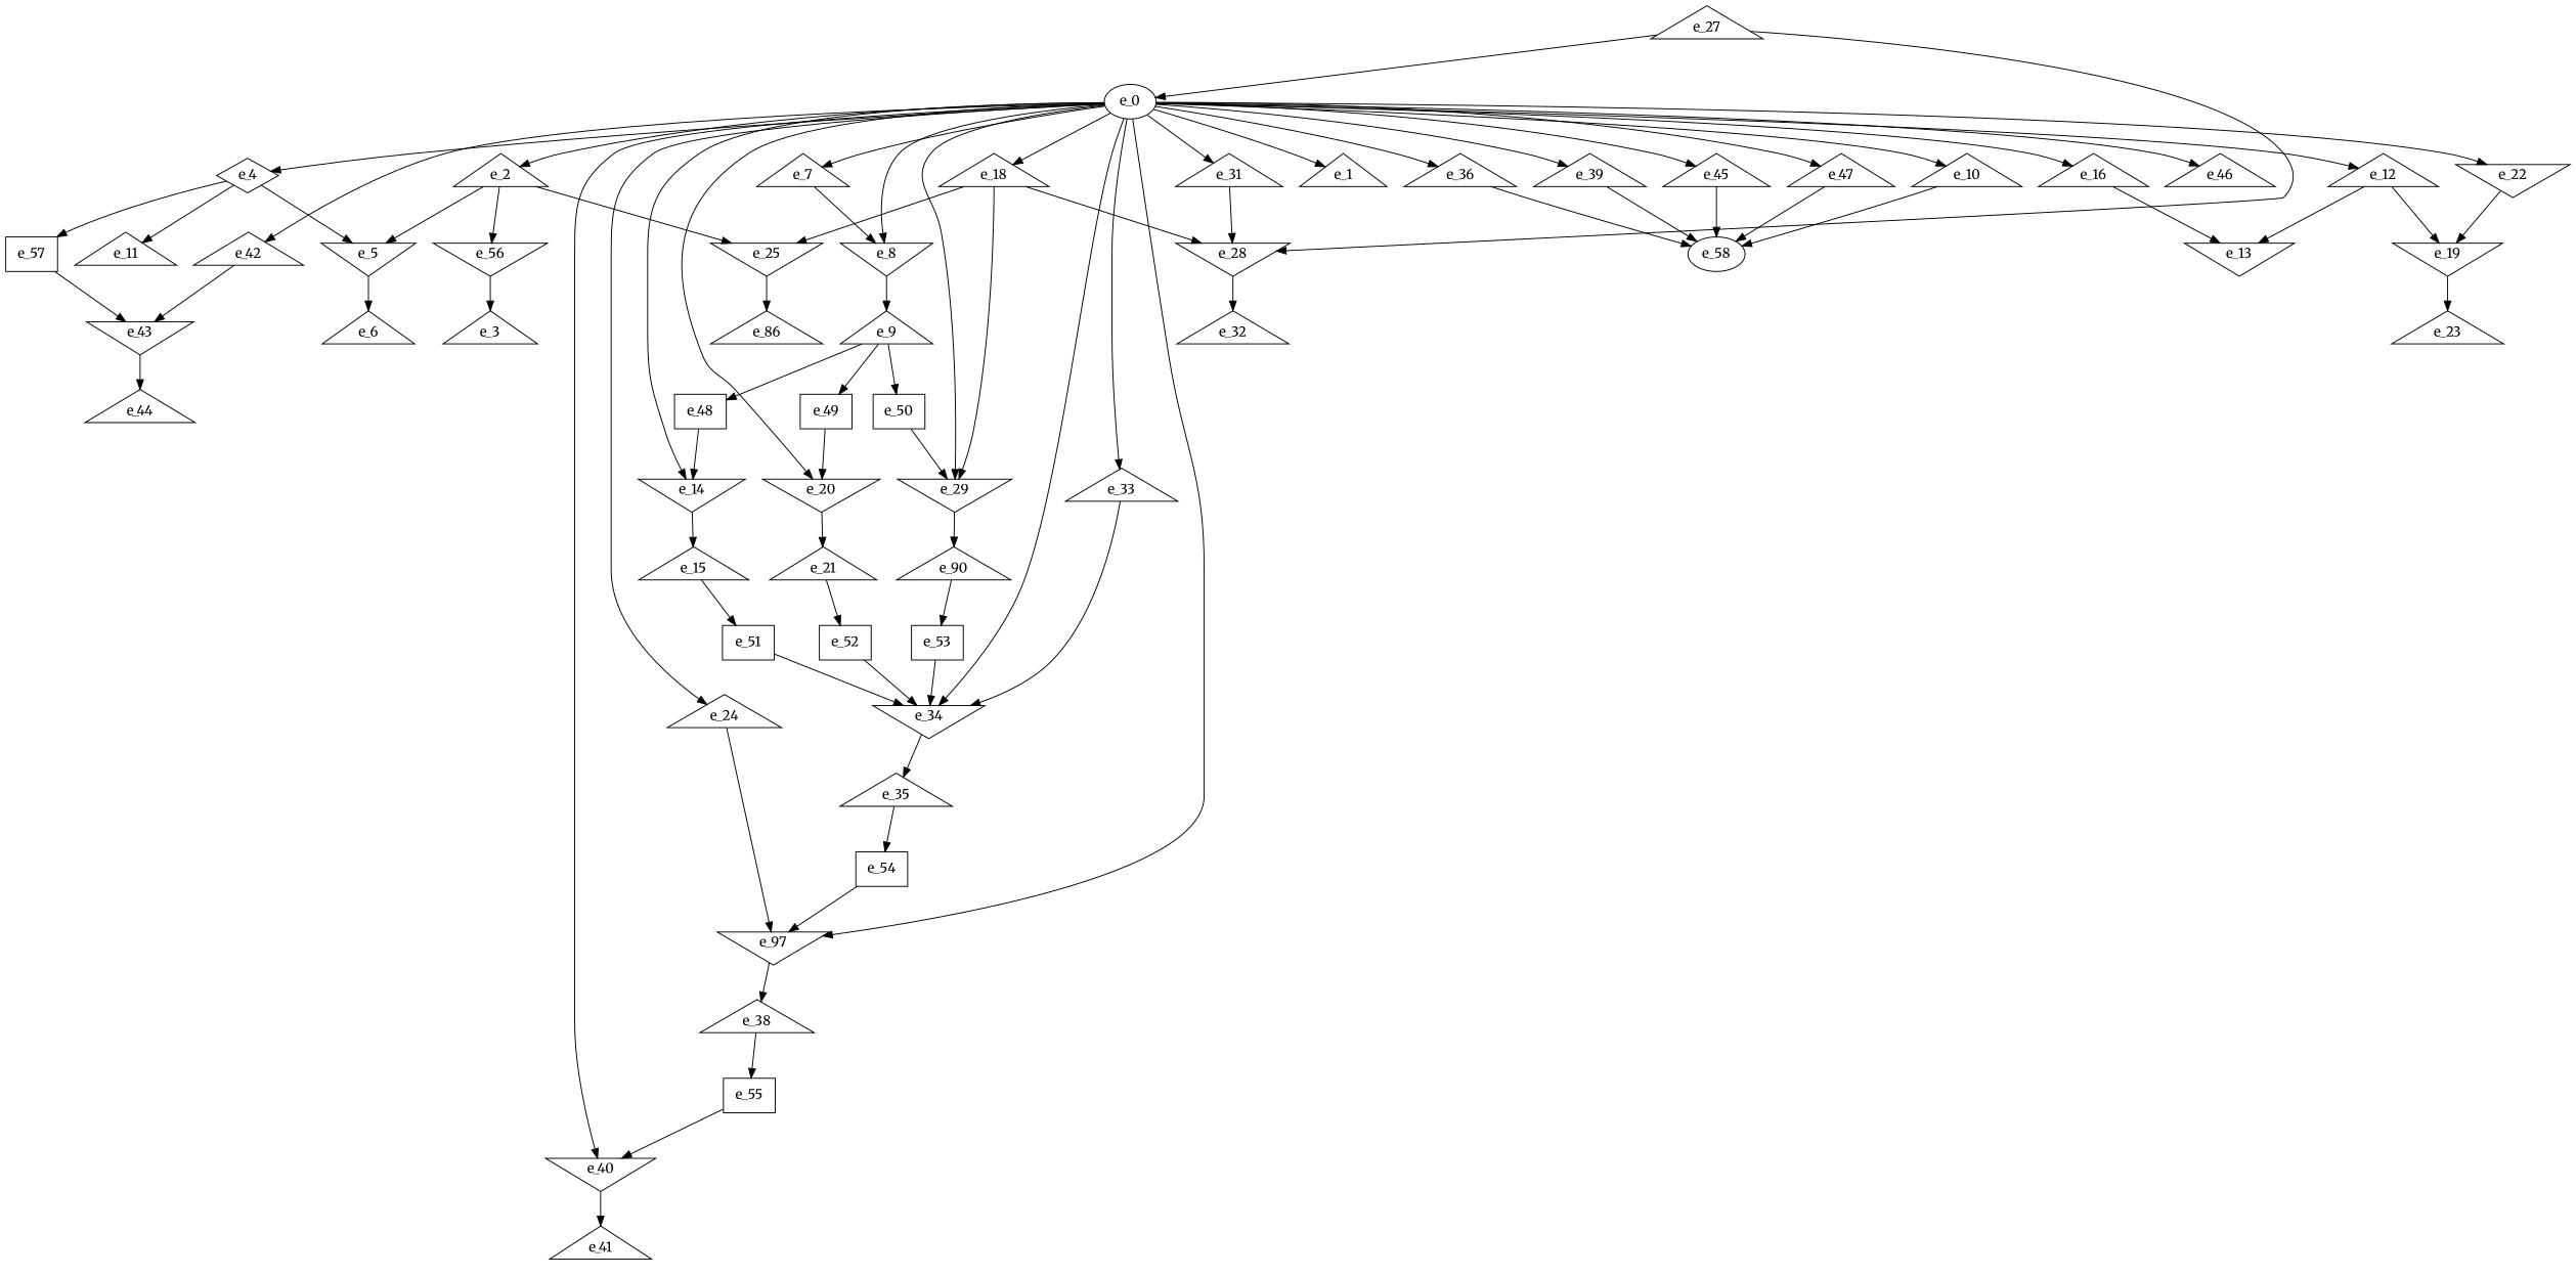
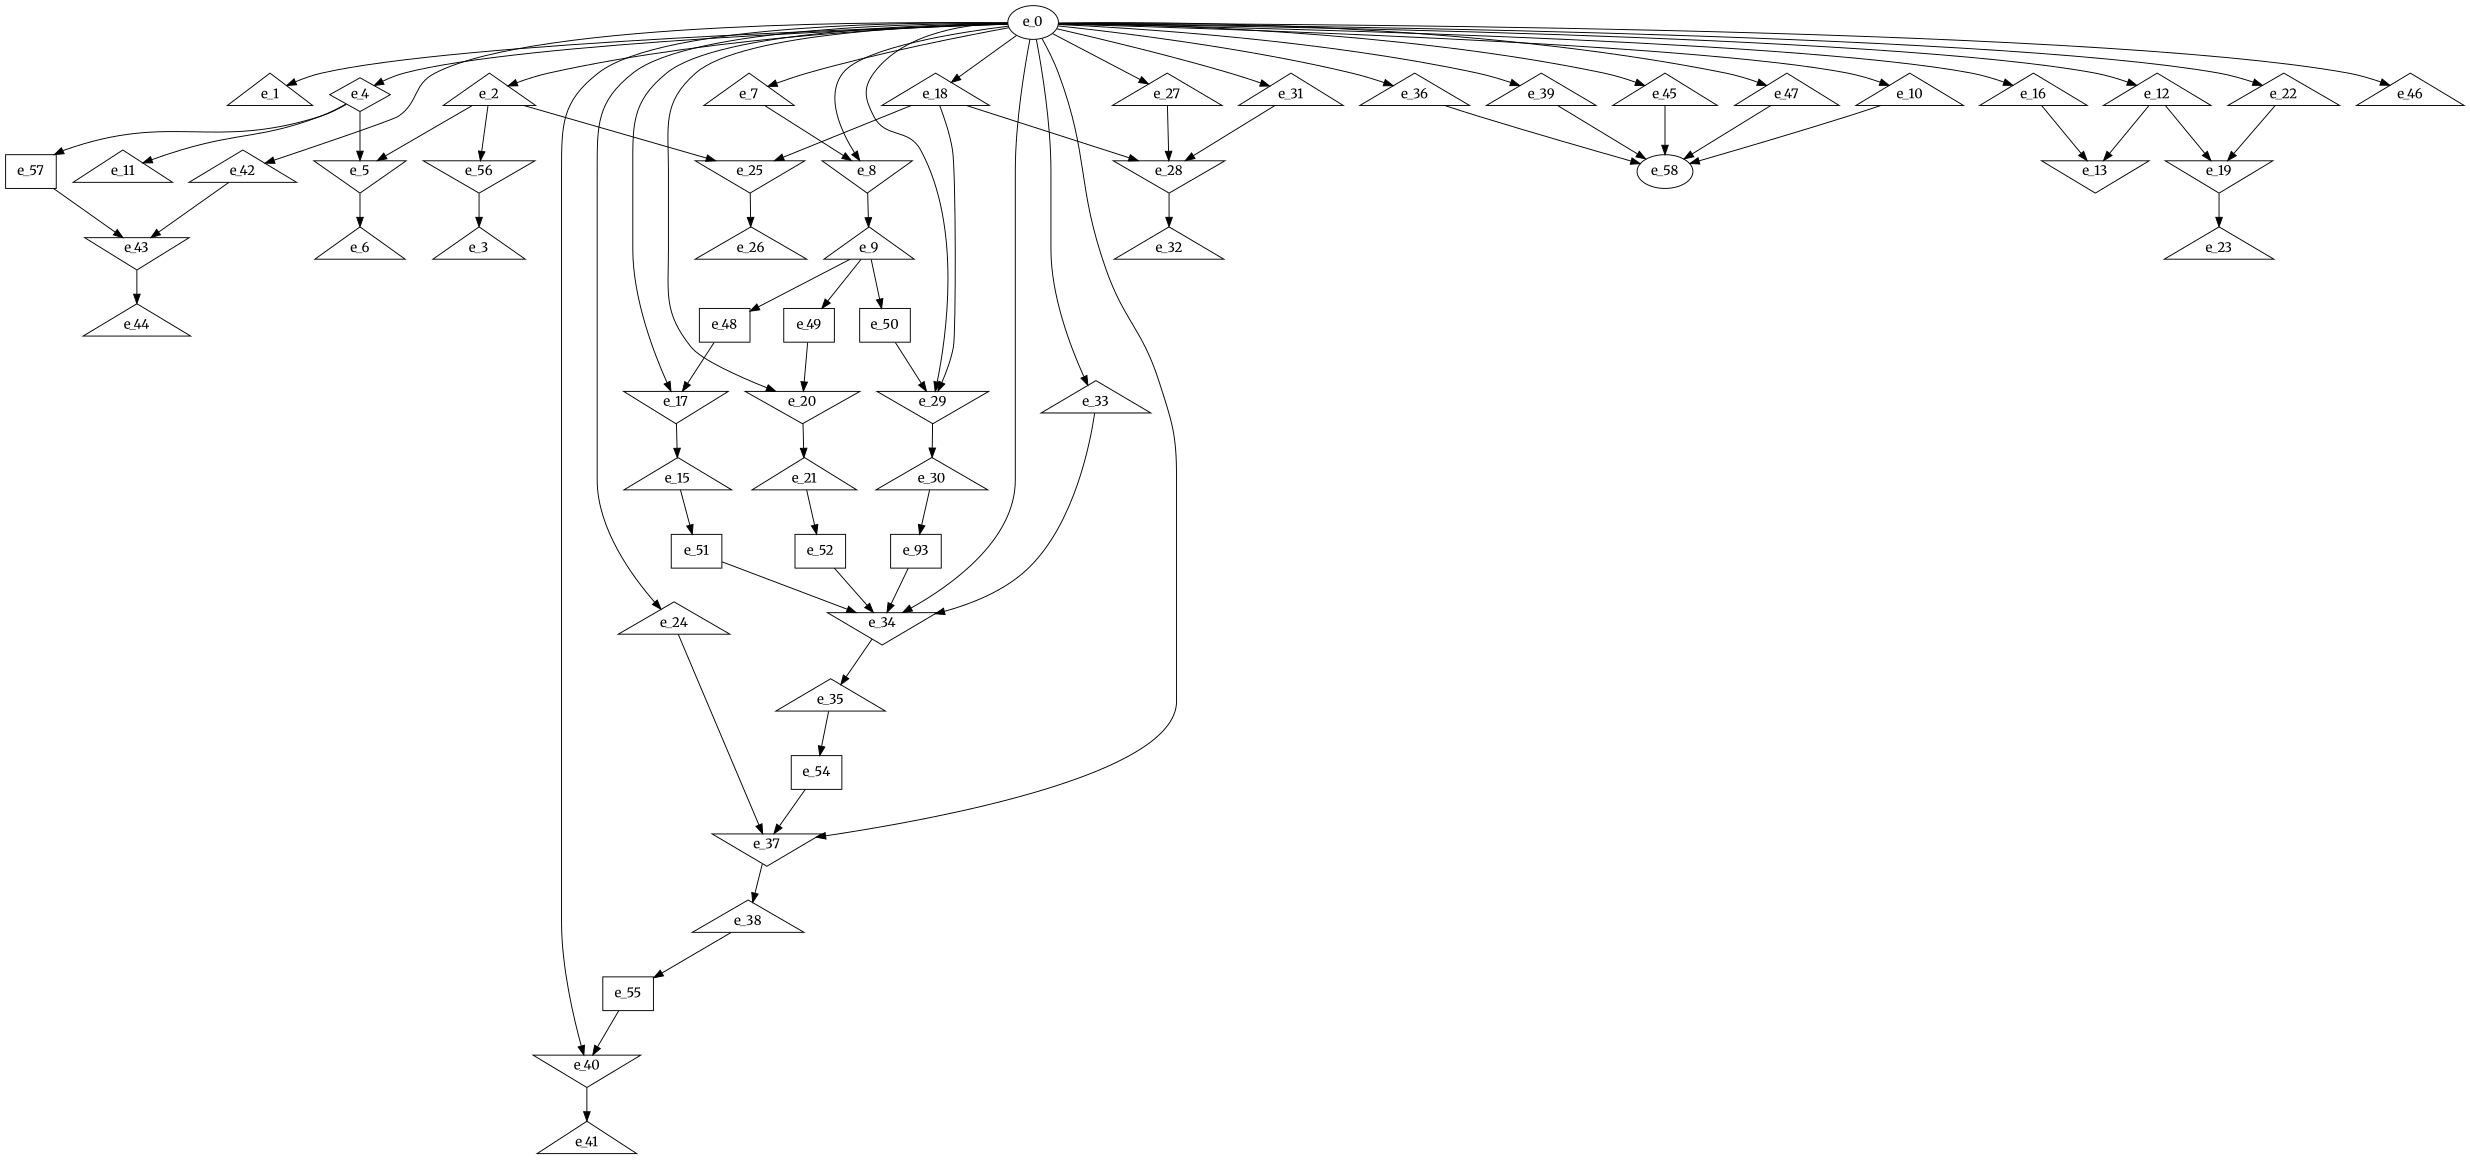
  digraph {
    fontname=Merriweather
    node [fontname=Merriweather shape=triangle]
    edge [fontname=Merriweather]
    e_0 [shape=""]
    e_1
    e_2
    e_4 [shape=diamond]
    e_7
    e_8 [shape=invtriangle]
    e_10
    e_12
-   e_14 [shape=invtriangle]
+   e_14 [shape=invtriangle label=e_17]
    e_16
    e_18
    e_20 [shape=invtriangle]
-   e_22 [shape=invtriangle]
+   e_22
    e_24
    e_27
    e_29 [shape=invtriangle]
    e_31
    e_33
    e_34 [shape=invtriangle]
    e_36
-   e_37 [shape=invtriangle label=e_97]
+   e_37 [shape=invtriangle]
    e_39
    e_40 [shape=invtriangle]
    e_42
    e_45
    e_46
    e_47
    e_5 [shape=invtriangle]
    e_25 [shape=invtriangle]
    e_56 [shape=invtriangle]
    e_11
    e_57 [shape=dot]
    e_9
    e_58 [shape=""]
    e_13 [shape=invtriangle]
    e_19 [shape=invtriangle]
    e_15
    e_28 [shape=invtriangle]
    e_21
-   e_30 [label=e_90]
+   e_30
    e_35
    e_38
    e_41
    e_43 [shape=invtriangle]
    e_6
-   e_26 [label=e_86]
+   e_26
    e_3
    e_48 [shape=dot]
    e_49 [shape=dot]
    e_50 [shape=dot]
    e_23
    e_51 [shape=dot]
    e_32
    e_52 [shape=dot]
-   e_53 [shape=dot]
+   e_53 [shape=dot label=e_93]
    e_54 [shape=dot]
    e_55 [shape=dot]
    e_44
    e_0 -> e_1
    e_0 -> e_2
    e_0 -> e_4
    e_0 -> e_7
    e_0 -> e_8
    e_0 -> e_10
    e_0 -> e_12
    e_0 -> e_14
    e_0 -> e_16
    e_0 -> e_18
    e_0 -> e_20
    e_0 -> e_22
    e_0 -> e_24
-   e_27 -> e_0
+   e_0 -> e_27
    e_0 -> e_29
    e_0 -> e_31
    e_0 -> e_33
    e_0 -> e_34
    e_0 -> e_36
    e_0 -> e_37
    e_0 -> e_39
    e_0 -> e_40
    e_0 -> e_42
    e_0 -> e_45
    e_0 -> e_46
    e_0 -> e_47
    e_2 -> e_5
    e_2 -> e_25
    e_2 -> e_56
    e_4 -> e_5
    e_4 -> e_11
    e_4 -> e_57
    e_7 -> e_8
    e_8 -> e_9
    e_10 -> e_58
    e_12 -> e_13
    e_12 -> e_19
    e_14 -> e_15
    e_16 -> e_13
    e_18 -> e_29
    e_18 -> e_25
    e_18 -> e_28
    e_20 -> e_21
    e_22 -> e_19
    e_24 -> e_37
    e_27 -> e_28
    e_29 -> e_30
    e_31 -> e_28
    e_33 -> e_34
    e_34 -> e_35
    e_36 -> e_58
    e_37 -> e_38
    e_39 -> e_58
    e_40 -> e_41
    e_42 -> e_43
    e_45 -> e_58
    e_47 -> e_58
    e_5 -> e_6
    e_25 -> e_26
    e_56 -> e_3
    e_57 -> e_43
    e_9 -> e_48
    e_9 -> e_49
    e_9 -> e_50
    e_19 -> e_23
    e_15 -> e_51
    e_28 -> e_32
    e_21 -> e_52
    e_30 -> e_53
    e_35 -> e_54
    e_38 -> e_55
    e_43 -> e_44
    e_48 -> e_14
    e_49 -> e_20
    e_50 -> e_29
    e_51 -> e_34
    e_52 -> e_34
    e_53 -> e_34
    e_54 -> e_37
    e_55 -> e_40
  }
